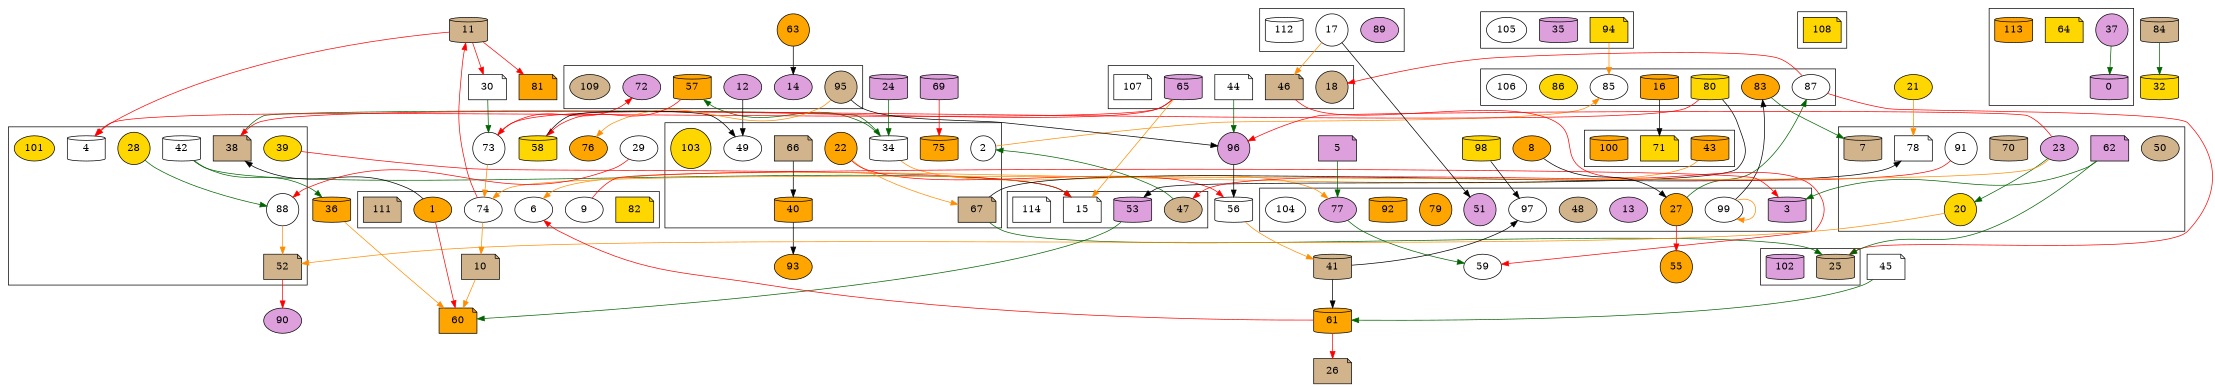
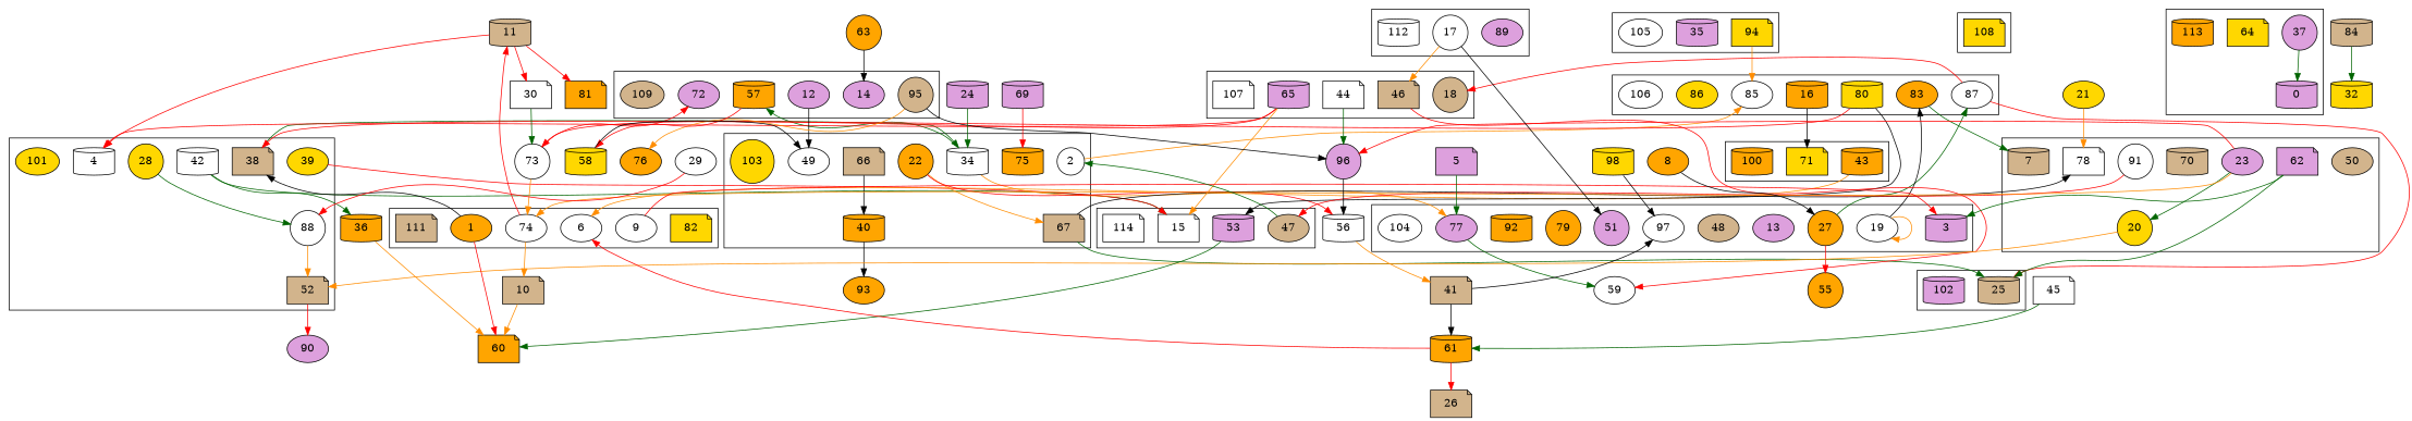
  digraph {
    node [fillcolor=white shape=ellipse style=filled]
    edge [color=red]
    42 [shape=cylinder]
    39 [fillcolor=gold]
    28 [fillcolor=gold shape=circle]
    38 [fillcolor=tan shape=note]
    4 [shape=cylinder]
    52 [fillcolor=tan shape=note]
    88 [shape=circle]
    101 [fillcolor=gold]
    43 [fillcolor=orange shape=cylinder]
    71 [fillcolor=gold shape=note]
    100 [fillcolor=orange shape=cylinder]
    25 [fillcolor=tan shape=cylinder]
    102 [fillcolor=plum shape=cylinder]
    75 [fillcolor=orange shape=cylinder]
    40 [fillcolor=orange shape=cylinder]
    66 [fillcolor=tan shape=note]
    34 [shape=cylinder]
    2 [shape=circle]
    22 [fillcolor=orange shape=circle]
    49
    67 [fillcolor=tan shape=note]
    103 [fillcolor=gold shape=circle]
    3 [fillcolor=plum shape=cylinder]
    97
    27 [fillcolor=orange shape=circle]
    13 [fillcolor=plum]
    48 [fillcolor=tan]
-   19 [label=99]
+   19
    51 [fillcolor=plum shape=circle]
    79 [fillcolor=orange shape=circle]
    92 [fillcolor=orange shape=cylinder]
    77 [fillcolor=plum]
    104
    94 [fillcolor=gold shape=note]
    35 [fillcolor=plum shape=cylinder]
    105
    87
    16 [fillcolor=orange shape=cylinder]
    80 [fillcolor=gold shape=cylinder]
    83 [fillcolor=orange]
    85
    86 [fillcolor=gold]
    106
    65 [fillcolor=plum shape=cylinder]
    44 [shape=note]
    46 [fillcolor=tan shape=note]
    18 [fillcolor=tan shape=circle]
    107 [shape=note]
    108 [fillcolor=gold shape=note]
    12 [fillcolor=plum]
    14 [fillcolor=plum]
    72 [fillcolor=plum]
    95 [fillcolor=tan shape=circle]
    57 [fillcolor=orange shape=cylinder]
    109 [fillcolor=tan]
    50 [fillcolor=tan]
    91 [shape=circle]
    62 [fillcolor=plum shape=note]
    70 [fillcolor=tan shape=cylinder]
    20 [fillcolor=gold shape=circle]
    7 [fillcolor=tan shape=cylinder]
    23 [fillcolor=plum]
    78 [shape=note]
    82 [fillcolor=gold shape=note]
    1 [fillcolor=orange]
    74
    9
    6
    111 [fillcolor=tan shape=note]
    89 [fillcolor=plum]
    17 [shape=circle]
    112 [shape=cylinder]
    37 [fillcolor=plum shape=circle]
    0 [fillcolor=plum shape=cylinder]
    64 [fillcolor=gold shape=note]
    113 [fillcolor=orange shape=cylinder]
    53 [fillcolor=plum shape=cylinder]
    47 [fillcolor=tan]
    15 [shape=note]
    114 [shape=note]
    36 [fillcolor=orange shape=cylinder]
    90 [fillcolor=plum]
    93 [fillcolor=orange]
    56 [shape=cylinder]
    55 [fillcolor=orange shape=circle]
    59
    73 [shape=circle]
    96 [fillcolor=plum shape=circle]
    76 [fillcolor=orange]
    58 [fillcolor=gold shape=cylinder]
    60 [fillcolor=orange shape=note]
    11 [fillcolor=tan shape=cylinder]
    10 [fillcolor=tan shape=note]
-   41 [fillcolor=tan shape=cylinder]
+   41 [fillcolor=tan shape=note]
    30 [shape=note]
    81 [fillcolor=orange shape=note]
    29
    61 [fillcolor=orange shape=cylinder]
    69 [fillcolor=plum shape=cylinder]
    26 [fillcolor=tan shape=note]
    84 [fillcolor=tan shape=cylinder]
    32 [fillcolor=gold shape=cylinder]
    45 [shape=note]
    21 [fillcolor=gold]
    24 [fillcolor=plum shape=cylinder]
    98 [fillcolor=gold shape=cylinder]
    5 [fillcolor=plum shape=note]
    63 [fillcolor=orange shape=circle]
    8 [fillcolor=orange]
    subgraph cluster_1 {
      42
      39
      28
      38
      4
      52
      88
      101
    }
    subgraph cluster_2 {
      43
      71
      100
    }
    subgraph cluster_3 {
      25
      102
    }
    subgraph cluster_4 {
      75
      40
      66
      34
      2
      22
      49
      67
      103
    }
    subgraph cluster_5 {
      3
      97
      27
      13
      48
      19
      51
      79
      92
      77
      104
    }
    subgraph cluster_6 {
      94
      35
      105
    }
    subgraph cluster_7 {
      87
      16
      80
      83
      85
      86
      106
    }
    subgraph cluster_8 {
      65
      44
      46
      18
      107
    }
    subgraph cluster_9 {
      108
    }
    subgraph cluster_10 {
      12
      14
      72
      95
      57
      109
    }
    subgraph cluster_11 {
      50
      91
      62
      70
      20
      7
      23
      78
    }
    subgraph cluster_12 {
      82
      1
      74
      9
      6
      111
    }
    subgraph cluster_13 {
      89
      17
      112
    }
    subgraph cluster_14 {
      37
      0
      64
      113
    }
    subgraph cluster_15 {
      53
      47
      15
      114
    }
    42 -> 15 [color=darkgreen]
    42 -> 36 [color=darkgreen]
    39 -> 15
    28 -> 88 [color=darkgreen]
    38 -> 34 [color=darkgreen]
    52 -> 90
    88 -> 52 [color=darkorange]
    43 -> 6 [color=darkorange]
    40 -> 93 [color=black]
    66 -> 40 [color=black]
    34 -> 77 [color=darkorange]
    34 -> 57 [color=darkgreen]
    2 -> 85 [color=darkorange]
    22 -> 67 [color=darkorange]
    22 -> 56
    67 -> 25 [color=darkgreen]
    67 -> 78 [color=black]
    27 -> 87 [color=darkgreen]
    27 -> 55
    19 -> 19 [color=darkorange]
    19 -> 83 [color=black]
    77 -> 59 [color=darkgreen]
    94 -> 85 [color=darkorange]
    87 -> 25
    87 -> 18
    16 -> 71 [color=black]
    80 -> 38
    80 -> 53 [color=black]
    83 -> 7 [color=darkgreen]
    65 -> 4
    65 -> 15 [color=darkorange]
    65 -> 73
    44 -> 96 [color=darkgreen]
    46 -> 59
    12 -> 49 [color=black]
    95 -> 96 [color=black]
    95 -> 76 [color=darkorange]
    57 -> 58
    91 -> 47
    62 -> 25 [color=darkgreen]
    62 -> 3 [color=darkgreen]
    20 -> 52 [color=darkorange]
    23 -> 20 [color=darkgreen]
    23 -> 74 [color=darkorange]
    23 -> 96
    1 -> 38 [color=black]
    1 -> 60
    74 -> 11
    74 -> 10 [color=darkorange]
    9 -> 3
    17 -> 51 [color=black]
    17 -> 46 [color=darkorange]
    37 -> 0 [color=darkgreen]
    53 -> 60 [color=darkgreen]
    47 -> 2 [color=darkgreen]
    36 -> 60 [color=darkorange]
    56 -> 41 [color=darkorange]
    73 -> 72
    73 -> 74 [color=darkorange]
    96 -> 56 [color=black]
    58 -> 49 [color=black]
    11 -> 4
    11 -> 30
    11 -> 81
    10 -> 60 [color=darkorange]
    41 -> 97 [color=black]
    41 -> 61 [color=black]
    30 -> 73 [color=darkgreen]
    29 -> 88
    61 -> 6
    61 -> 26
    69 -> 75
    84 -> 32 [color=darkgreen]
    45 -> 61 [color=darkgreen]
    21 -> 78 [color=darkorange]
    24 -> 34 [color=darkgreen]
    98 -> 97 [color=black]
    5 -> 77 [color=darkgreen]
    63 -> 14 [color=black]
    8 -> 27 [color=black]
  }
